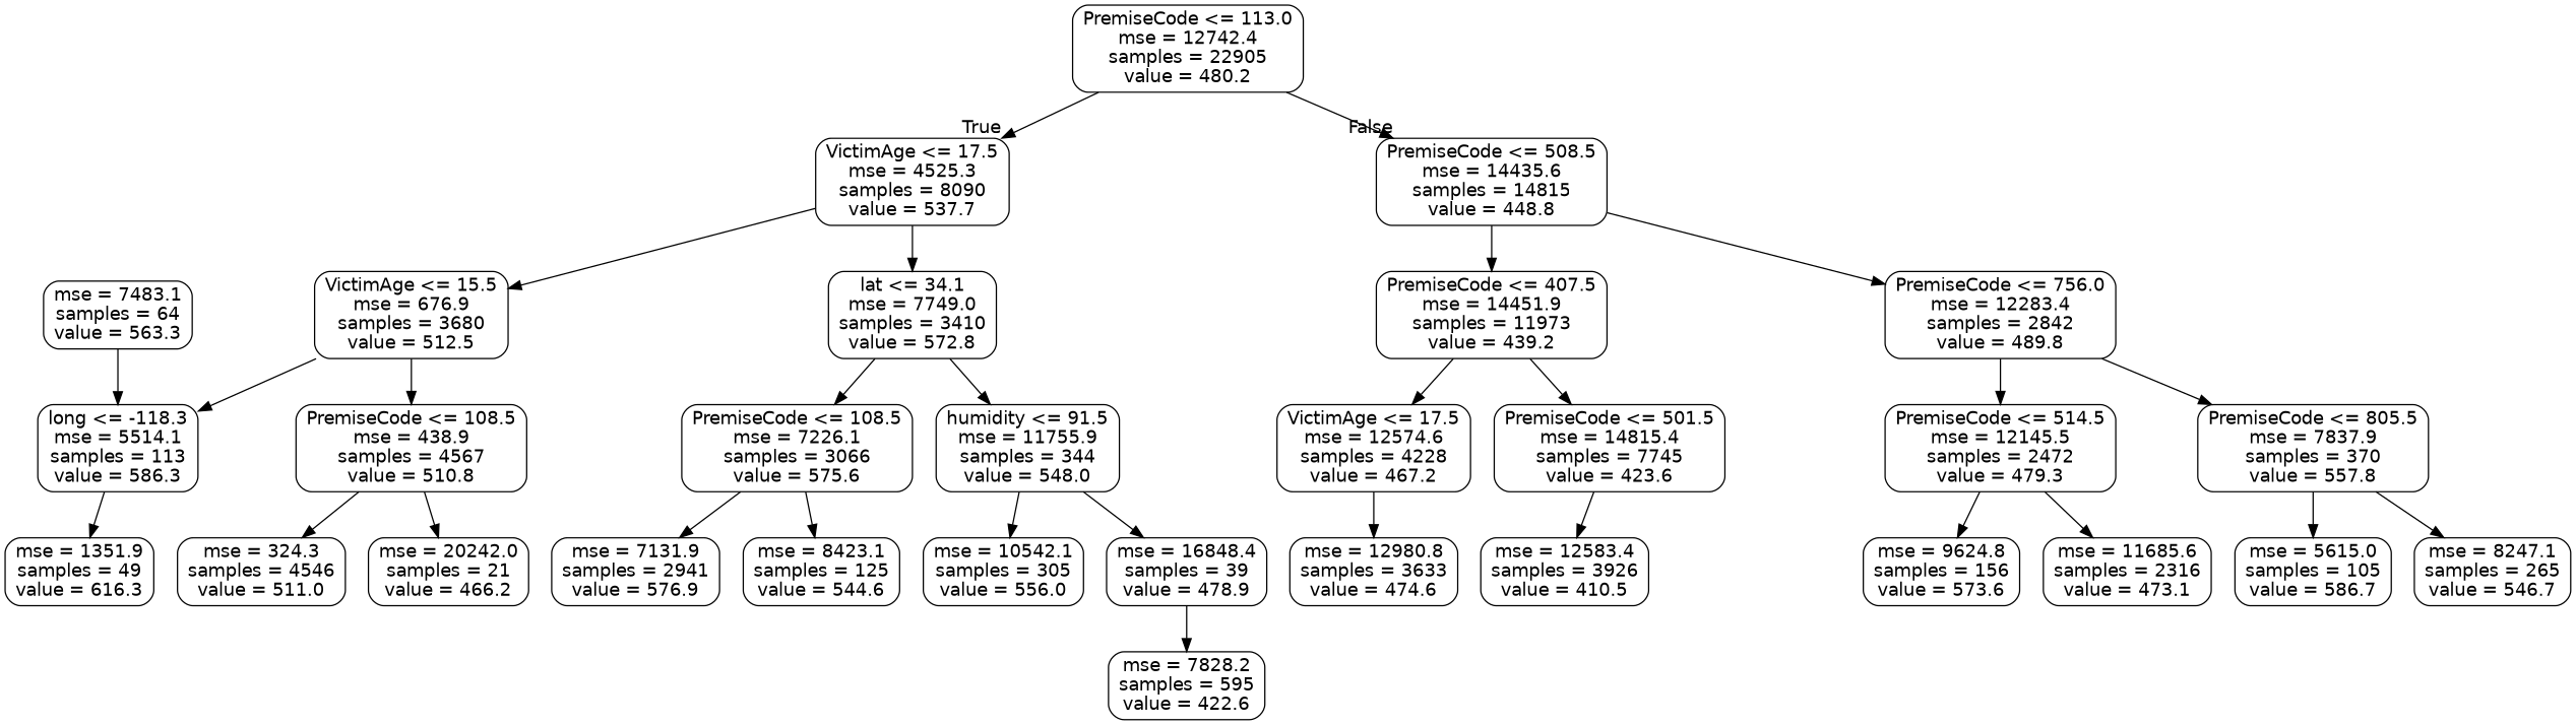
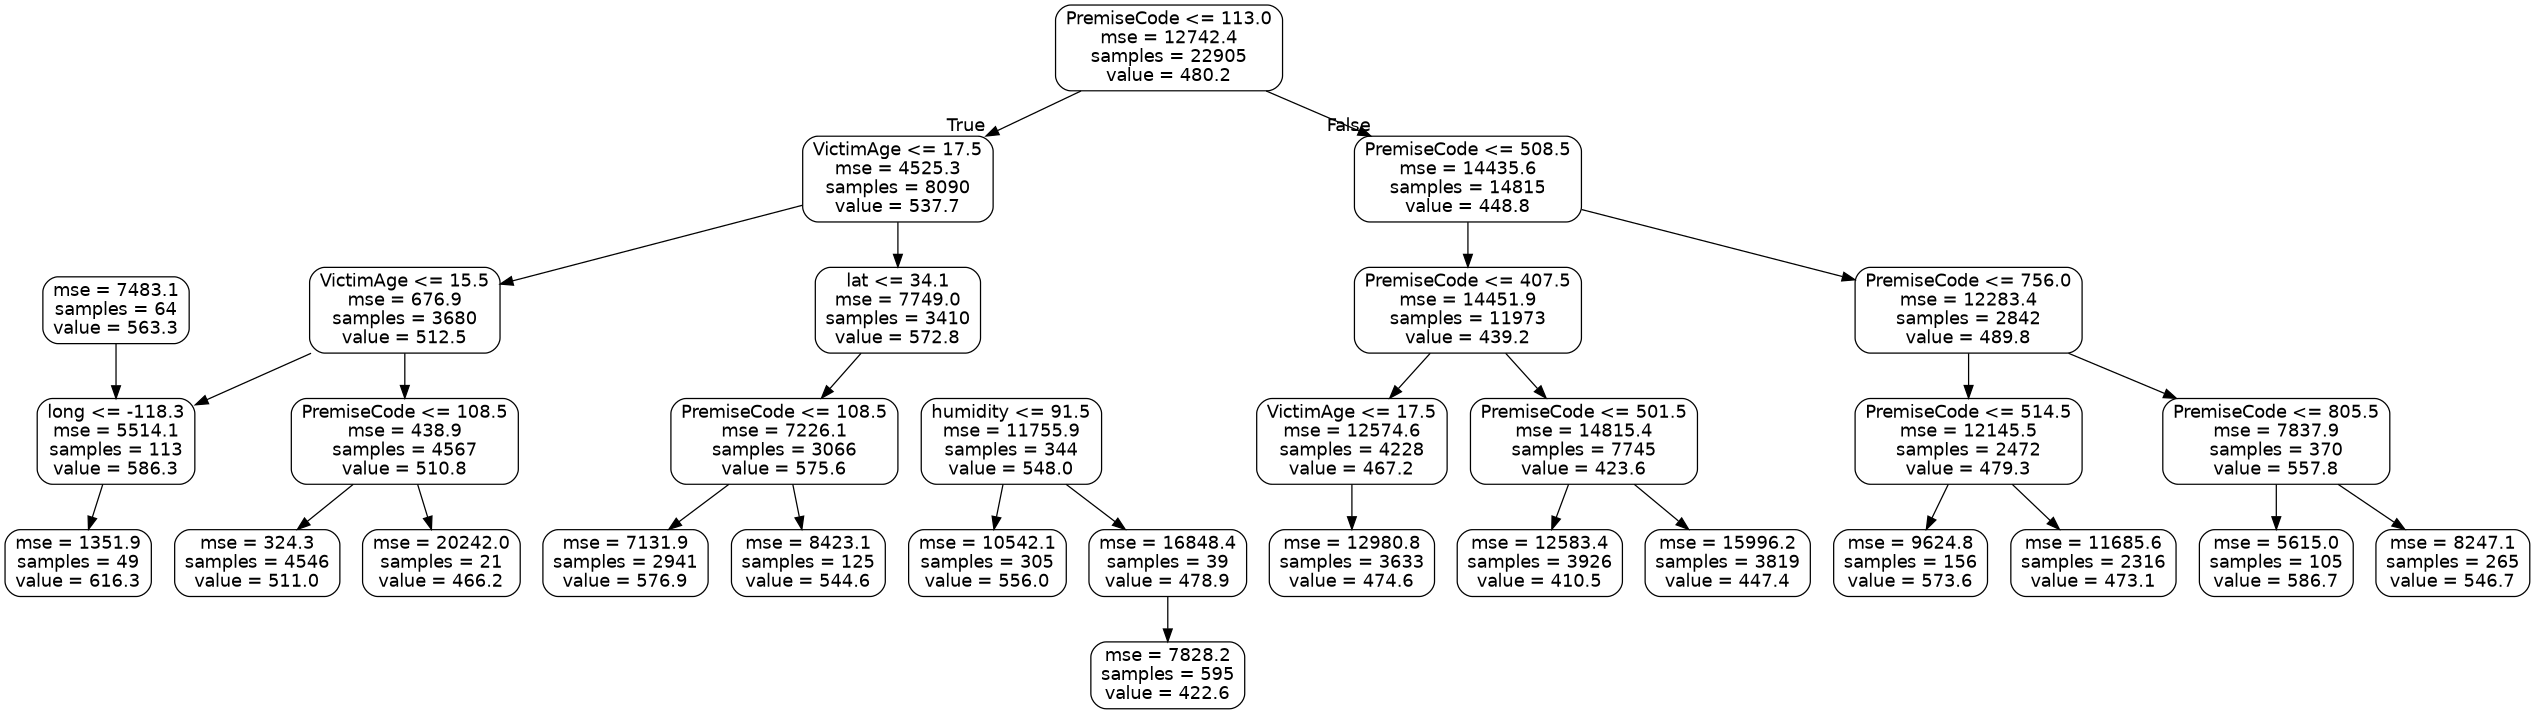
  digraph {
    node [color=black fontname=helvetica shape=box style=rounded]
    edge [fontname=helvetica]
    n1 [label="PremiseCode <= 113.0\nmse = 12742.4\nsamples = 22905\nvalue = 480.2"]
    n2 [label="VictimAge <= 17.5\nmse = 4525.3\nsamples = 8090\nvalue = 537.7"]
    n3 [label="PremiseCode <= 508.5\nmse = 14435.6\nsamples = 14815\nvalue = 448.8"]
    n4 [label="VictimAge <= 15.5\nmse = 676.9\nsamples = 3680\nvalue = 512.5"]
    n5 [label="lat <= 34.1\nmse = 7749.0\nsamples = 3410\nvalue = 572.8"]
    n6 [label="PremiseCode <= 407.5\nmse = 14451.9\nsamples = 11973\nvalue = 439.2"]
    n7 [label="PremiseCode <= 756.0\nmse = 12283.4\nsamples = 2842\nvalue = 489.8"]
    n8 [label="long <= -118.3\nmse = 5514.1\nsamples = 113\nvalue = 586.3"]
    n9 [label="PremiseCode <= 108.5\nmse = 438.9\nsamples = 4567\nvalue = 510.8"]
    n10 [label="PremiseCode <= 108.5\nmse = 7226.1\nsamples = 3066\nvalue = 575.6"]
    n11 [label="humidity <= 91.5\nmse = 11755.9\nsamples = 344\nvalue = 548.0"]
    n12 [label="mse = 1351.9\nsamples = 49\nvalue = 616.3"]
    n13 [label="mse = 324.3\nsamples = 4546\nvalue = 511.0"]
    n14 [label="mse = 20242.0\nsamples = 21\nvalue = 466.2"]
    n15 [label="mse = 7483.1\nsamples = 64\nvalue = 563.3"]
    n16 [label="mse = 7131.9\nsamples = 2941\nvalue = 576.9"]
    n17 [label="mse = 8423.1\nsamples = 125\nvalue = 544.6"]
    n18 [label="mse = 10542.1\nsamples = 305\nvalue = 556.0"]
    n19 [label="mse = 16848.4\nsamples = 39\nvalue = 478.9"]
    n20 [label="mse = 7828.2\nsamples = 595\nvalue = 422.6"]
    n21 [label="VictimAge <= 17.5\nmse = 12574.6\nsamples = 4228\nvalue = 467.2"]
    n22 [label="PremiseCode <= 501.5\nmse = 14815.4\nsamples = 7745\nvalue = 423.6"]
    n23 [label="PremiseCode <= 514.5\nmse = 12145.5\nsamples = 2472\nvalue = 479.3"]
    n24 [label="PremiseCode <= 805.5\nmse = 7837.9\nsamples = 370\nvalue = 557.8"]
    n25 [label="mse = 12980.8\nsamples = 3633\nvalue = 474.6"]
    n26 [label="mse = 12583.4\nsamples = 3926\nvalue = 410.5"]
+   n27 [label="mse = 15996.2\nsamples = 3819\nvalue = 447.4"]
    n28 [label="mse = 9624.8\nsamples = 156\nvalue = 573.6"]
    n29 [label="mse = 11685.6\nsamples = 2316\nvalue = 473.1"]
    n30 [label="mse = 5615.0\nsamples = 105\nvalue = 586.7"]
    n31 [label="mse = 8247.1\nsamples = 265\nvalue = 546.7"]
    n1 -> n2 [headlabel=True labelangle=45 labeldistance=2.5]
    n1 -> n3 [headlabel=False labelangle=-45 labeldistance=2.5]
    n2 -> n4
    n2 -> n5
    n3 -> n6
    n3 -> n7
    n4 -> n8
    n4 -> n9
    n5 -> n10
-   n5 -> n11
    n6 -> n21
    n6 -> n22
    n7 -> n23
    n7 -> n24
    n8 -> n12
    n9 -> n13
    n9 -> n14
    n10 -> n16
    n10 -> n17
    n11 -> n18
    n11 -> n19
    n15 -> n8
    n19 -> n20
    n21 -> n25
    n22 -> n26
+   n22 -> n27
    n23 -> n28
    n23 -> n29
    n24 -> n30
    n24 -> n31
  }
